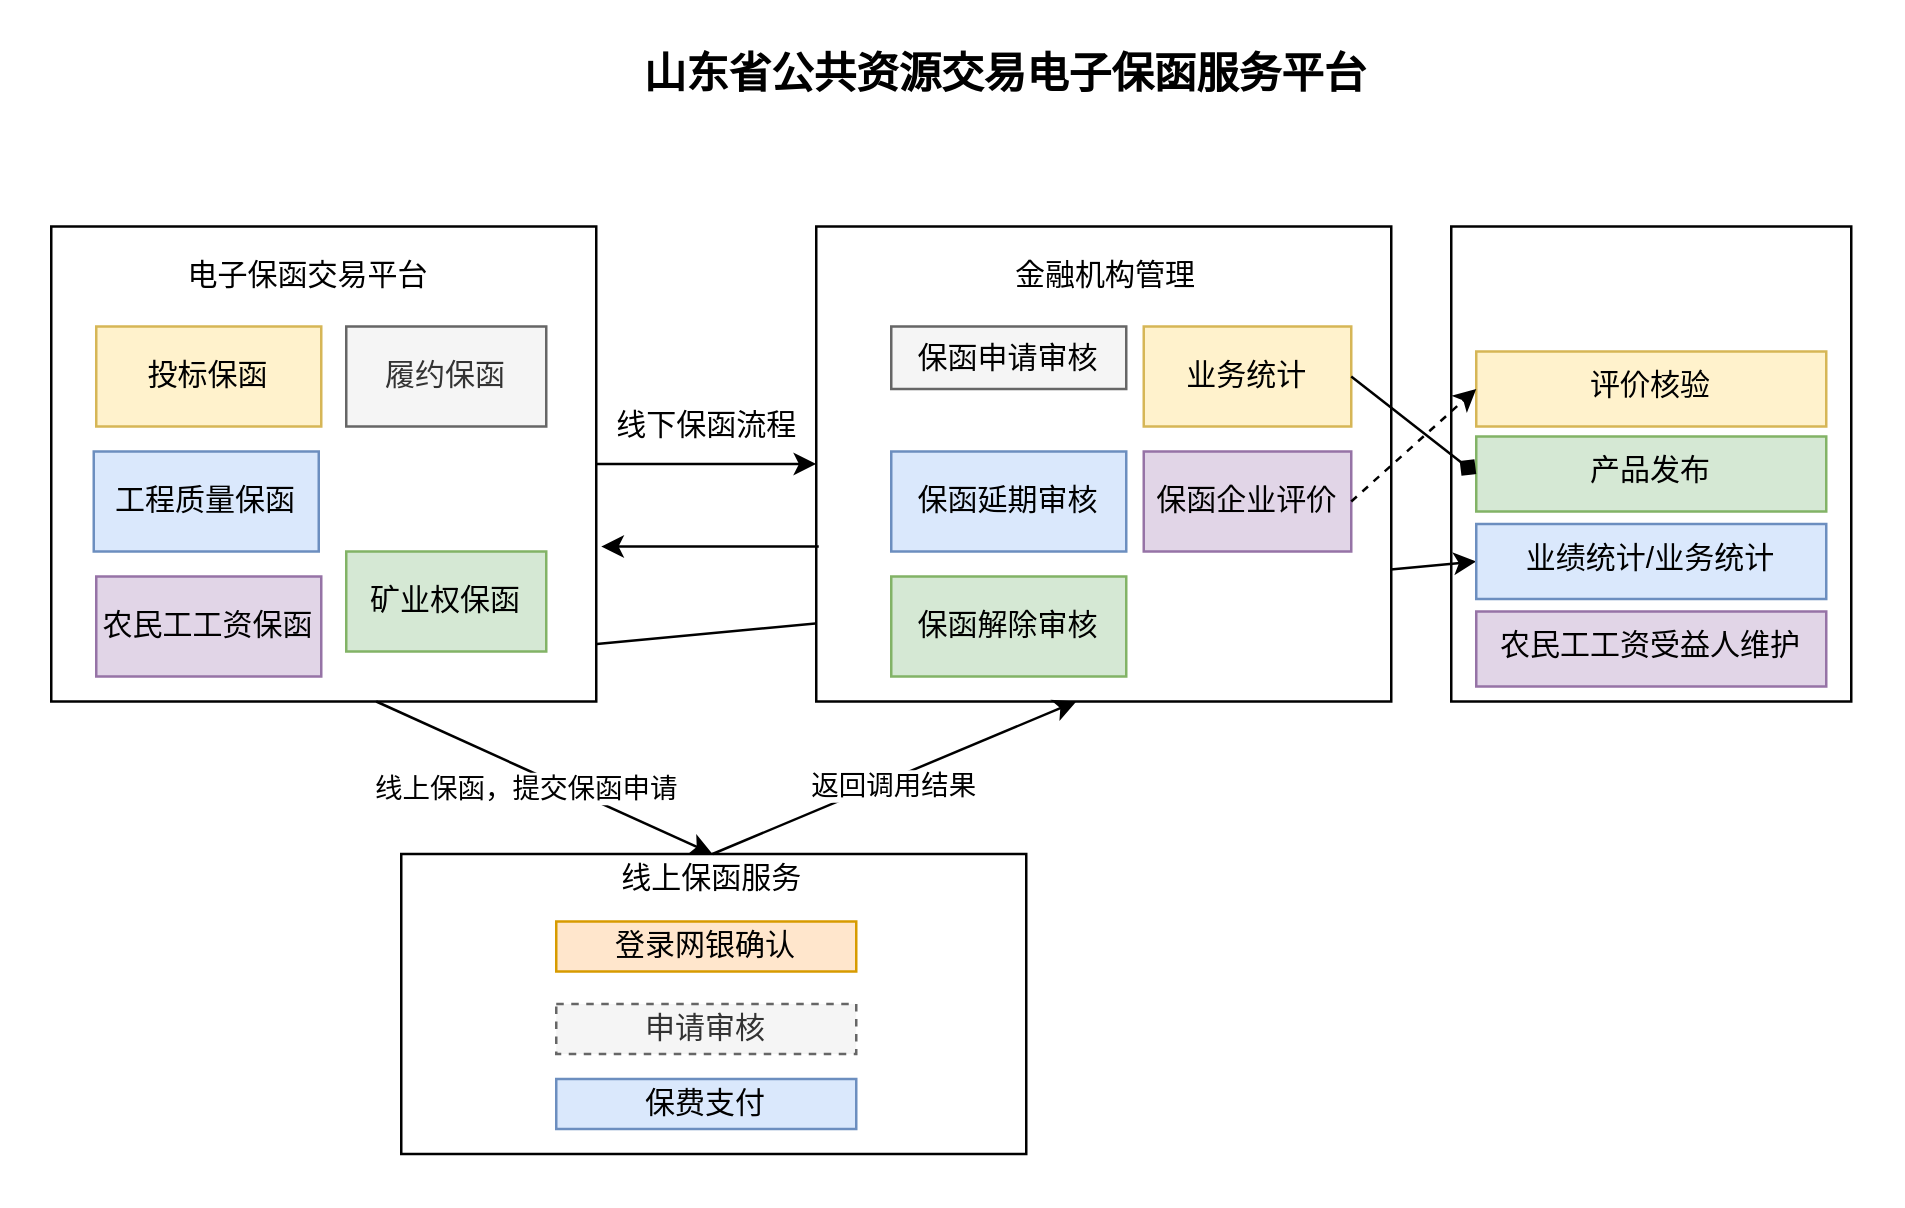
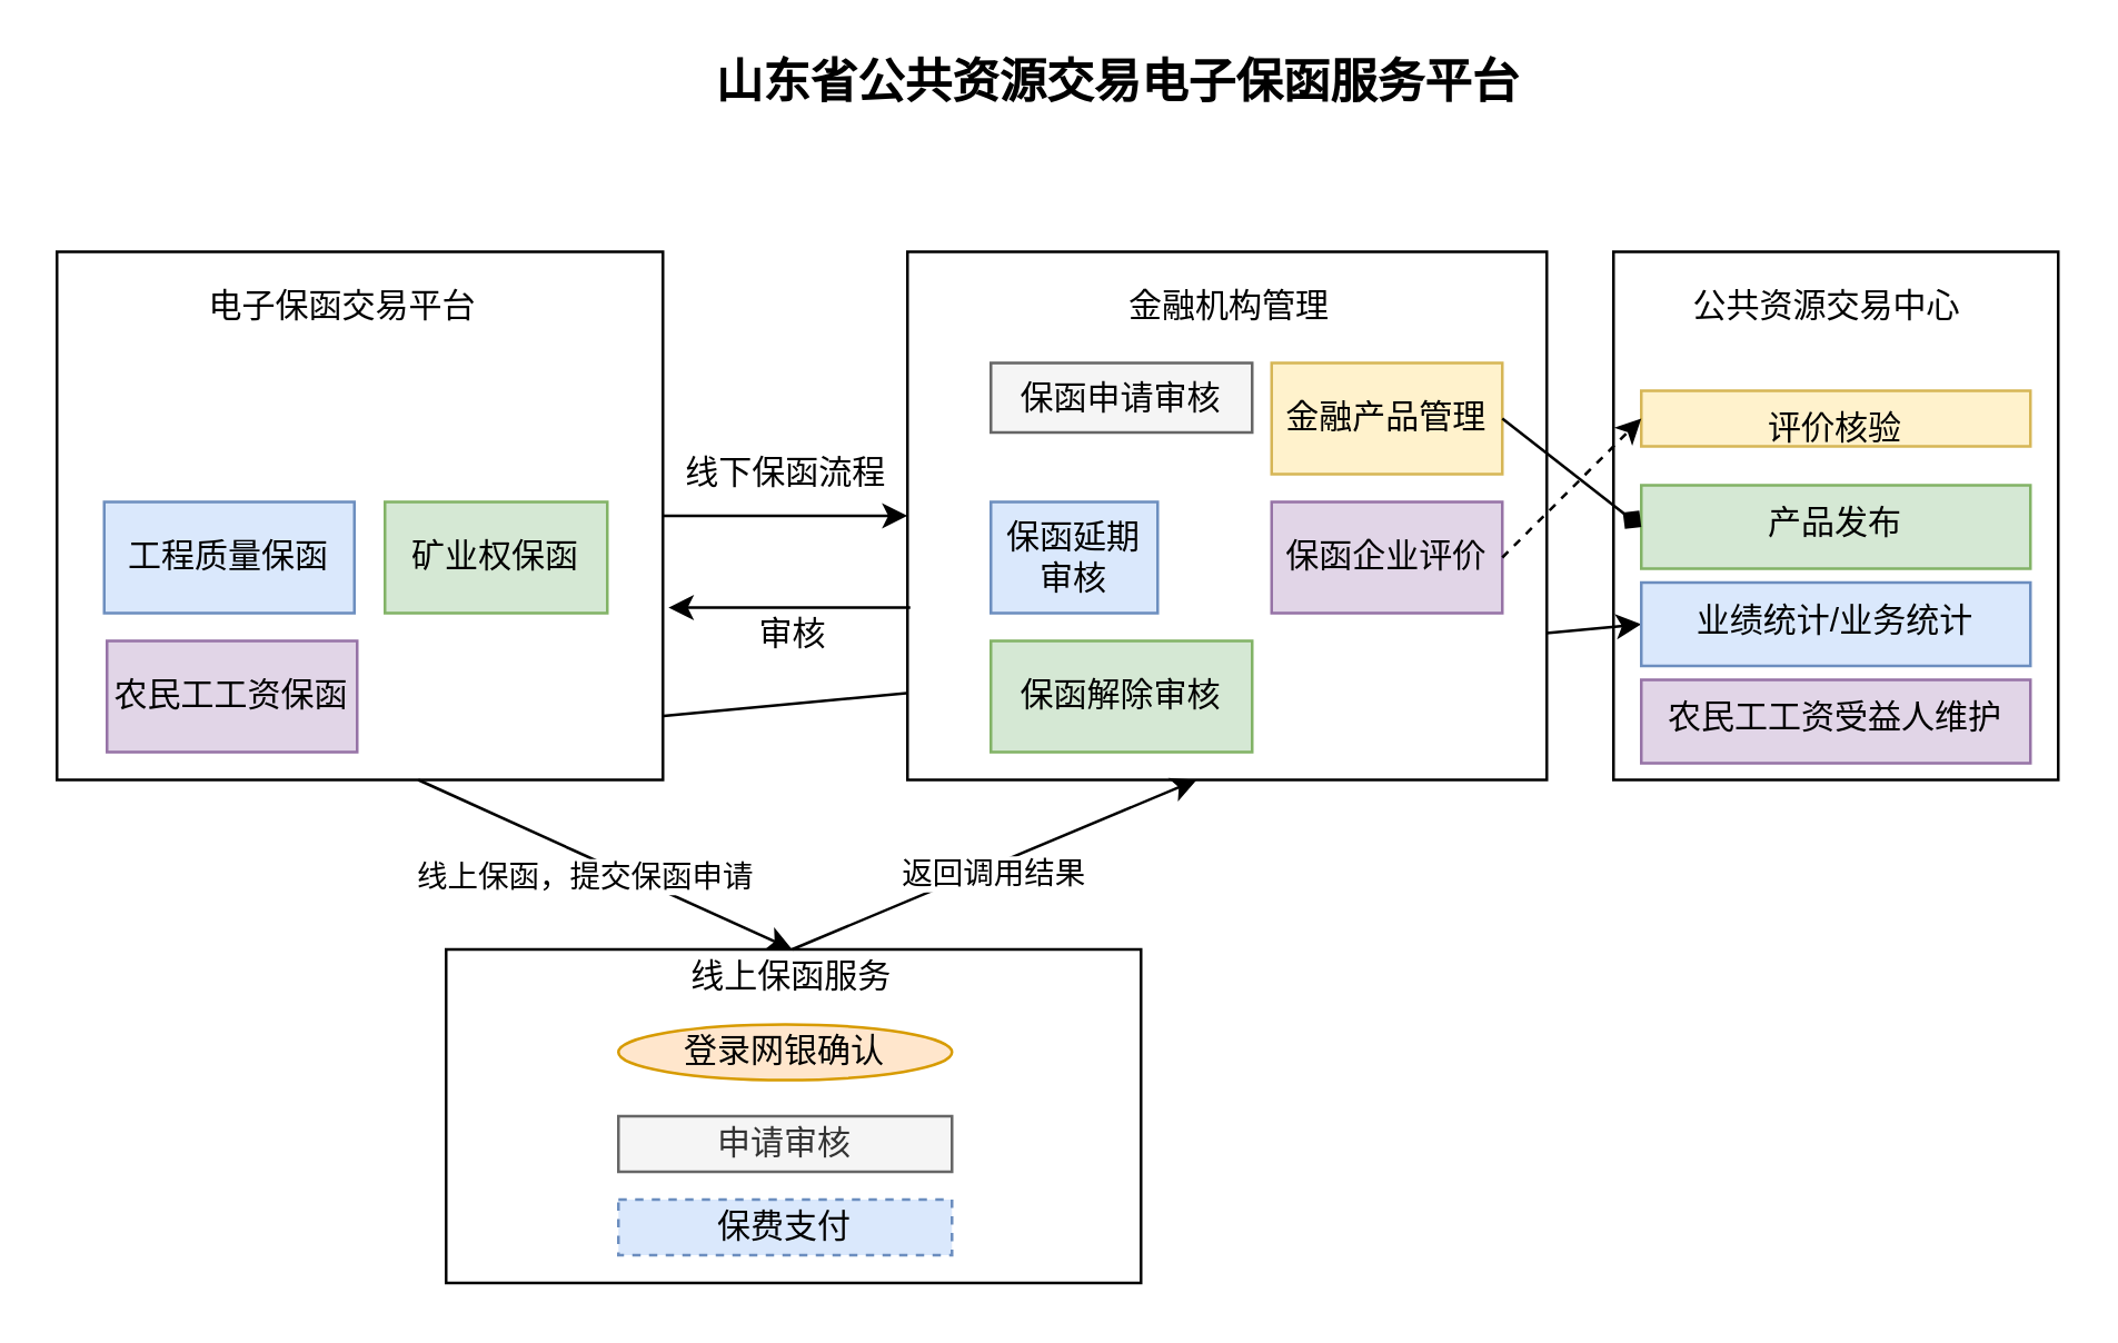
  <mxCell id="0" />
  <mxCell id="1" parent="0" />
  <mxCell id="2" value="" style="rounded=0;whiteSpace=wrap;html=1;" vertex="1" parent="1"><mxGeometry x="580" y="90" width="160" height="190" as="geometry" /></mxCell>
  <mxCell id="3" value="" style="endArrow=classic;html=1;entryX=0;entryY=0.5;entryDx=0;entryDy=0;exitX=1.001;exitY=0.879;exitDx=0;exitDy=0;exitPerimeter=0;" edge="1" parent="1" source="5" target="35"><mxGeometry width="50" height="50" relative="1" as="geometry"><mxPoint x="238" y="259" as="sourcePoint" /><mxPoint x="288" y="209" as="targetPoint" /></mxGeometry></mxCell>
  <mxCell id="4" style="edgeStyle=orthogonalEdgeStyle;rounded=0;orthogonalLoop=1;jettySize=auto;html=1;exitX=1;exitY=0.5;exitDx=0;exitDy=0;entryX=0;entryY=0.5;entryDx=0;entryDy=0;endArrow=classic;endFill=1;" edge="1" parent="1" source="5" target="13"><mxGeometry relative="1" as="geometry" /></mxCell>
  <mxCell id="5" value="" style="rounded=0;whiteSpace=wrap;html=1;" vertex="1" parent="1"><mxGeometry x="20" y="90" width="218" height="190" as="geometry" /></mxCell>
  <mxCell id="6" value="&lt;b&gt;&lt;font style=&quot;font-size: 17px&quot;&gt;山东省公共资源交易电子保函服务平台&lt;/font&gt;&lt;/b&gt;" style="text;html=1;strokeColor=none;fillColor=none;align=center;verticalAlign=middle;whiteSpace=wrap;rounded=0;" vertex="1" parent="1"><mxGeometry x="232" y="20" width="340" height="20" as="geometry" /></mxCell>
  <mxCell id="7" value="电子保函交易平台" style="text;html=1;strokeColor=none;fillColor=none;align=center;verticalAlign=middle;whiteSpace=wrap;rounded=0;" vertex="1" parent="1"><mxGeometry x="73" y="100" width="100" height="20" as="geometry" /></mxCell>
- <mxCell id="8" value="矿业权保函" style="text;html=1;strokeColor=#82b366;fillColor=#d5e8d4;align=center;verticalAlign=middle;whiteSpace=wrap;rounded=0;" vertex="1" parent="1"><mxGeometry x="138" y="220" width="80" height="40" as="geometry" /></mxCell>
- <mxCell id="9" value="履约保函" style="text;html=1;strokeColor=#666666;fillColor=#f5f5f5;align=center;verticalAlign=middle;whiteSpace=wrap;rounded=0;fontColor=#333333;" vertex="1" parent="1"><mxGeometry x="138" y="130" width="80" height="40" as="geometry" /></mxCell>
- <mxCell id="10" value="投标保函" style="text;html=1;strokeColor=#d6b656;fillColor=#fff2cc;align=center;verticalAlign=middle;whiteSpace=wrap;rounded=0;" vertex="1" parent="1"><mxGeometry x="38" y="130" width="90" height="40" as="geometry" /></mxCell>
+ <mxCell id="8" value="矿业权保函" style="text;html=1;strokeColor=#82b366;fillColor=#d5e8d4;align=center;verticalAlign=middle;whiteSpace=wrap;rounded=0;" vertex="1" parent="1"><mxGeometry x="138" y="180" width="80" height="40" as="geometry" /></mxCell>
  <mxCell id="11" value="工程质量保函" style="text;html=1;strokeColor=#6c8ebf;fillColor=#dae8fc;align=center;verticalAlign=middle;whiteSpace=wrap;rounded=0;" vertex="1" parent="1"><mxGeometry x="37" y="180" width="90" height="40" as="geometry" /></mxCell>
  <mxCell id="12" value="农民工工资保函" style="text;html=1;strokeColor=#9673a6;fillColor=#e1d5e7;align=center;verticalAlign=middle;whiteSpace=wrap;rounded=0;" vertex="1" parent="1"><mxGeometry x="38" y="230" width="90" height="40" as="geometry" /></mxCell>
  <mxCell id="13" value="" style="rounded=0;whiteSpace=wrap;html=1;" vertex="1" parent="1"><mxGeometry x="326" y="90" width="230" height="190" as="geometry" /></mxCell>
  <mxCell id="14" value="金融机构管理" style="text;html=1;strokeColor=none;fillColor=none;align=center;verticalAlign=middle;whiteSpace=wrap;rounded=0;" vertex="1" parent="1"><mxGeometry x="392" y="100" width="100" height="20" as="geometry" /></mxCell>
  <mxCell id="15" value="保函解除审核" style="text;html=1;strokeColor=#82b366;fillColor=#d5e8d4;align=center;verticalAlign=middle;whiteSpace=wrap;rounded=0;" vertex="1" parent="1"><mxGeometry x="356" y="230" width="94" height="40" as="geometry" /></mxCell>
  <mxCell id="16" value="&lt;span style=&quot;color: rgb(0 , 0 , 0)&quot;&gt;保函申请审核&lt;/span&gt;" style="text;html=1;strokeColor=#666666;fillColor=#f5f5f5;align=center;verticalAlign=middle;whiteSpace=wrap;rounded=0;fontColor=#333333;" vertex="1" parent="1"><mxGeometry x="356" y="130" width="94" height="25" as="geometry" /></mxCell>
- <mxCell id="17" value="业务统计" style="text;html=1;strokeColor=#d6b656;fillColor=#fff2cc;align=center;verticalAlign=middle;whiteSpace=wrap;rounded=0;" vertex="1" parent="1"><mxGeometry x="457" y="130" width="83" height="40" as="geometry" /></mxCell>
- <mxCell id="18" value="保函延期审核" style="text;html=1;strokeColor=#6c8ebf;fillColor=#dae8fc;align=center;verticalAlign=middle;whiteSpace=wrap;rounded=0;" vertex="1" parent="1"><mxGeometry x="356" y="180" width="94" height="40" as="geometry" /></mxCell>
+ <mxCell id="17" value="金融产品管理" style="text;html=1;strokeColor=#d6b656;fillColor=#fff2cc;align=center;verticalAlign=middle;whiteSpace=wrap;rounded=0;" vertex="1" parent="1"><mxGeometry x="457" y="130" width="83" height="40" as="geometry" /></mxCell>
+ <mxCell id="18" value="保函延期审核" style="text;html=1;strokeColor=#6c8ebf;fillColor=#dae8fc;align=center;verticalAlign=middle;whiteSpace=wrap;rounded=0;" vertex="1" parent="1"><mxGeometry x="356" y="180" width="60" height="40" as="geometry" /></mxCell>
  <mxCell id="19" value="保函企业评价" style="text;html=1;strokeColor=#9673a6;fillColor=#e1d5e7;align=center;verticalAlign=middle;whiteSpace=wrap;rounded=0;" vertex="1" parent="1"><mxGeometry x="457" y="180" width="83" height="40" as="geometry" /></mxCell>
  <mxCell id="20" value="线下保函流程" style="text;html=1;align=center;verticalAlign=middle;resizable=0;points=[];autosize=1;" vertex="1" parent="1"><mxGeometry x="237" y="160" width="90" height="20" as="geometry" /></mxCell>
  <mxCell id="21" value="" style="rounded=0;whiteSpace=wrap;html=1;" vertex="1" parent="1"><mxGeometry x="160" y="341" width="250" height="120" as="geometry" /></mxCell>
  <mxCell id="22" value="线上保函服务" style="text;html=1;strokeColor=none;fillColor=none;align=center;verticalAlign=middle;whiteSpace=wrap;rounded=0;" vertex="1" parent="1"><mxGeometry x="242" y="341" width="85" height="20" as="geometry" /></mxCell>
+ <mxCell id="23" value="审核" style="text;html=1;strokeColor=none;fillColor=none;align=center;verticalAlign=middle;whiteSpace=wrap;rounded=0;" vertex="1" parent="1"><mxGeometry x="265" y="218" width="40" height="20" as="geometry" /></mxCell>
  <mxCell id="24" value="" style="endArrow=classic;html=1;" edge="1" parent="1"><mxGeometry width="50" height="50" relative="1" as="geometry"><mxPoint x="327" y="218" as="sourcePoint" /><mxPoint x="240" y="218" as="targetPoint" /></mxGeometry></mxCell>
  <mxCell id="25" value="" style="endArrow=classic;html=1;entryX=0.5;entryY=0;entryDx=0;entryDy=0;" edge="1" parent="1" target="22"><mxGeometry width="50" height="50" relative="1" as="geometry"><mxPoint x="150" y="280" as="sourcePoint" /><mxPoint x="200" y="230" as="targetPoint" /></mxGeometry></mxCell>
  <mxCell id="26" value="线上保函，提交保函申请" style="edgeLabel;html=1;align=center;verticalAlign=middle;resizable=0;points=[];" vertex="1" connectable="0" parent="25"><mxGeometry x="-0.465" y="3" relative="1" as="geometry"><mxPoint x="22.31" y="21.07" as="offset" /></mxGeometry></mxCell>
  <mxCell id="27" value="" style="endArrow=classic;html=1;exitX=0.5;exitY=0;exitDx=0;exitDy=0;" edge="1" parent="1" source="22"><mxGeometry width="50" height="50" relative="1" as="geometry"><mxPoint x="280" y="360" as="sourcePoint" /><mxPoint x="430" y="280" as="targetPoint" /></mxGeometry></mxCell>
  <mxCell id="28" value="返回调用结果" style="edgeLabel;html=1;align=center;verticalAlign=middle;resizable=0;points=[];" vertex="1" connectable="0" parent="1"><mxGeometry x="356" y="313.997" as="geometry" /></mxCell>
- <mxCell id="29" value="登录网银确认" style="rounded=0;whiteSpace=wrap;html=1;fillColor=#ffe6cc;strokeColor=#d79b00;" vertex="1" parent="1"><mxGeometry x="222" y="368" width="120" height="20" as="geometry" /></mxCell>
- <mxCell id="30" value="申请审核" style="rounded=0;whiteSpace=wrap;html=1;fillColor=#f5f5f5;strokeColor=#666666;fontColor=#333333;dashed=1;" vertex="1" parent="1"><mxGeometry x="222" y="401" width="120" height="20" as="geometry" /></mxCell>
- <mxCell id="31" value="保费支付" style="rounded=0;whiteSpace=wrap;html=1;fillColor=#dae8fc;strokeColor=#6c8ebf;" vertex="1" parent="1"><mxGeometry x="222" y="431" width="120" height="20" as="geometry" /></mxCell>
+ <mxCell id="29" value="登录网银确认" style="ellipse;whiteSpace=wrap;html=1;fillColor=#ffe6cc;strokeColor=#d79b00;" vertex="1" parent="1"><mxGeometry x="222" y="368" width="120" height="20" as="geometry" /></mxCell>
+ <mxCell id="30" value="申请审核" style="rounded=0;whiteSpace=wrap;html=1;fillColor=#f5f5f5;strokeColor=#666666;fontColor=#333333;" vertex="1" parent="1"><mxGeometry x="222" y="401" width="120" height="20" as="geometry" /></mxCell>
+ <mxCell id="31" value="保费支付" style="rounded=0;whiteSpace=wrap;html=1;fillColor=#dae8fc;strokeColor=#6c8ebf;dashed=1;" vertex="1" parent="1"><mxGeometry x="222" y="431" width="120" height="20" as="geometry" /></mxCell>
+ <mxCell id="32" value="公共资源交易中心" style="text;html=1;strokeColor=none;fillColor=none;align=center;verticalAlign=middle;whiteSpace=wrap;rounded=0;" vertex="1" parent="1"><mxGeometry x="607" y="100" width="100" height="20" as="geometry" /></mxCell>
  <mxCell id="33" value="产品发布" style="text;whiteSpace=wrap;html=1;align=center;fillColor=#d5e8d4;strokeColor=#82b366;" vertex="1" parent="1"><mxGeometry x="590" y="174" width="140" height="30" as="geometry" /></mxCell>
- <mxCell id="34" value="评价核验" style="text;whiteSpace=wrap;html=1;align=center;fillColor=#fff2cc;strokeColor=#d6b656;" vertex="1" parent="1"><mxGeometry x="590" y="140" width="140" height="30" as="geometry" /></mxCell>
+ <mxCell id="34" value="评价核验" style="text;whiteSpace=wrap;html=1;align=center;fillColor=#fff2cc;strokeColor=#d6b656;" vertex="1" parent="1"><mxGeometry x="590" y="140" width="140" height="20" as="geometry" /></mxCell>
  <mxCell id="35" value="业绩统计/业务统计" style="text;whiteSpace=wrap;html=1;align=center;fillColor=#dae8fc;strokeColor=#6c8ebf;" vertex="1" parent="1"><mxGeometry x="590" y="209" width="140" height="30" as="geometry" /></mxCell>
  <mxCell id="36" value="农民工工资受益人维护" style="text;whiteSpace=wrap;html=1;align=center;fillColor=#e1d5e7;strokeColor=#9673a6;" vertex="1" parent="1"><mxGeometry x="590" y="244" width="140" height="30" as="geometry" /></mxCell>
  <mxCell id="37" value="" style="endArrow=diamond;html=1;entryX=0;entryY=0.5;entryDx=0;entryDy=0;exitX=1;exitY=0.5;exitDx=0;exitDy=0;" edge="1" parent="1" source="17" target="33"><mxGeometry width="50" height="50" relative="1" as="geometry"><mxPoint x="540" y="160" as="sourcePoint" /><mxPoint x="590" y="110" as="targetPoint" /></mxGeometry></mxCell>
  <mxCell id="38" value="" style="endArrow=classic;html=1;entryX=0;entryY=0.5;entryDx=0;entryDy=0;exitX=1;exitY=0.5;exitDx=0;exitDy=0;dashed=1;" edge="1" parent="1" source="19" target="34"><mxGeometry width="50" height="50" relative="1" as="geometry"><mxPoint x="450" y="259" as="sourcePoint" /><mxPoint x="500" y="209" as="targetPoint" /></mxGeometry></mxCell>
